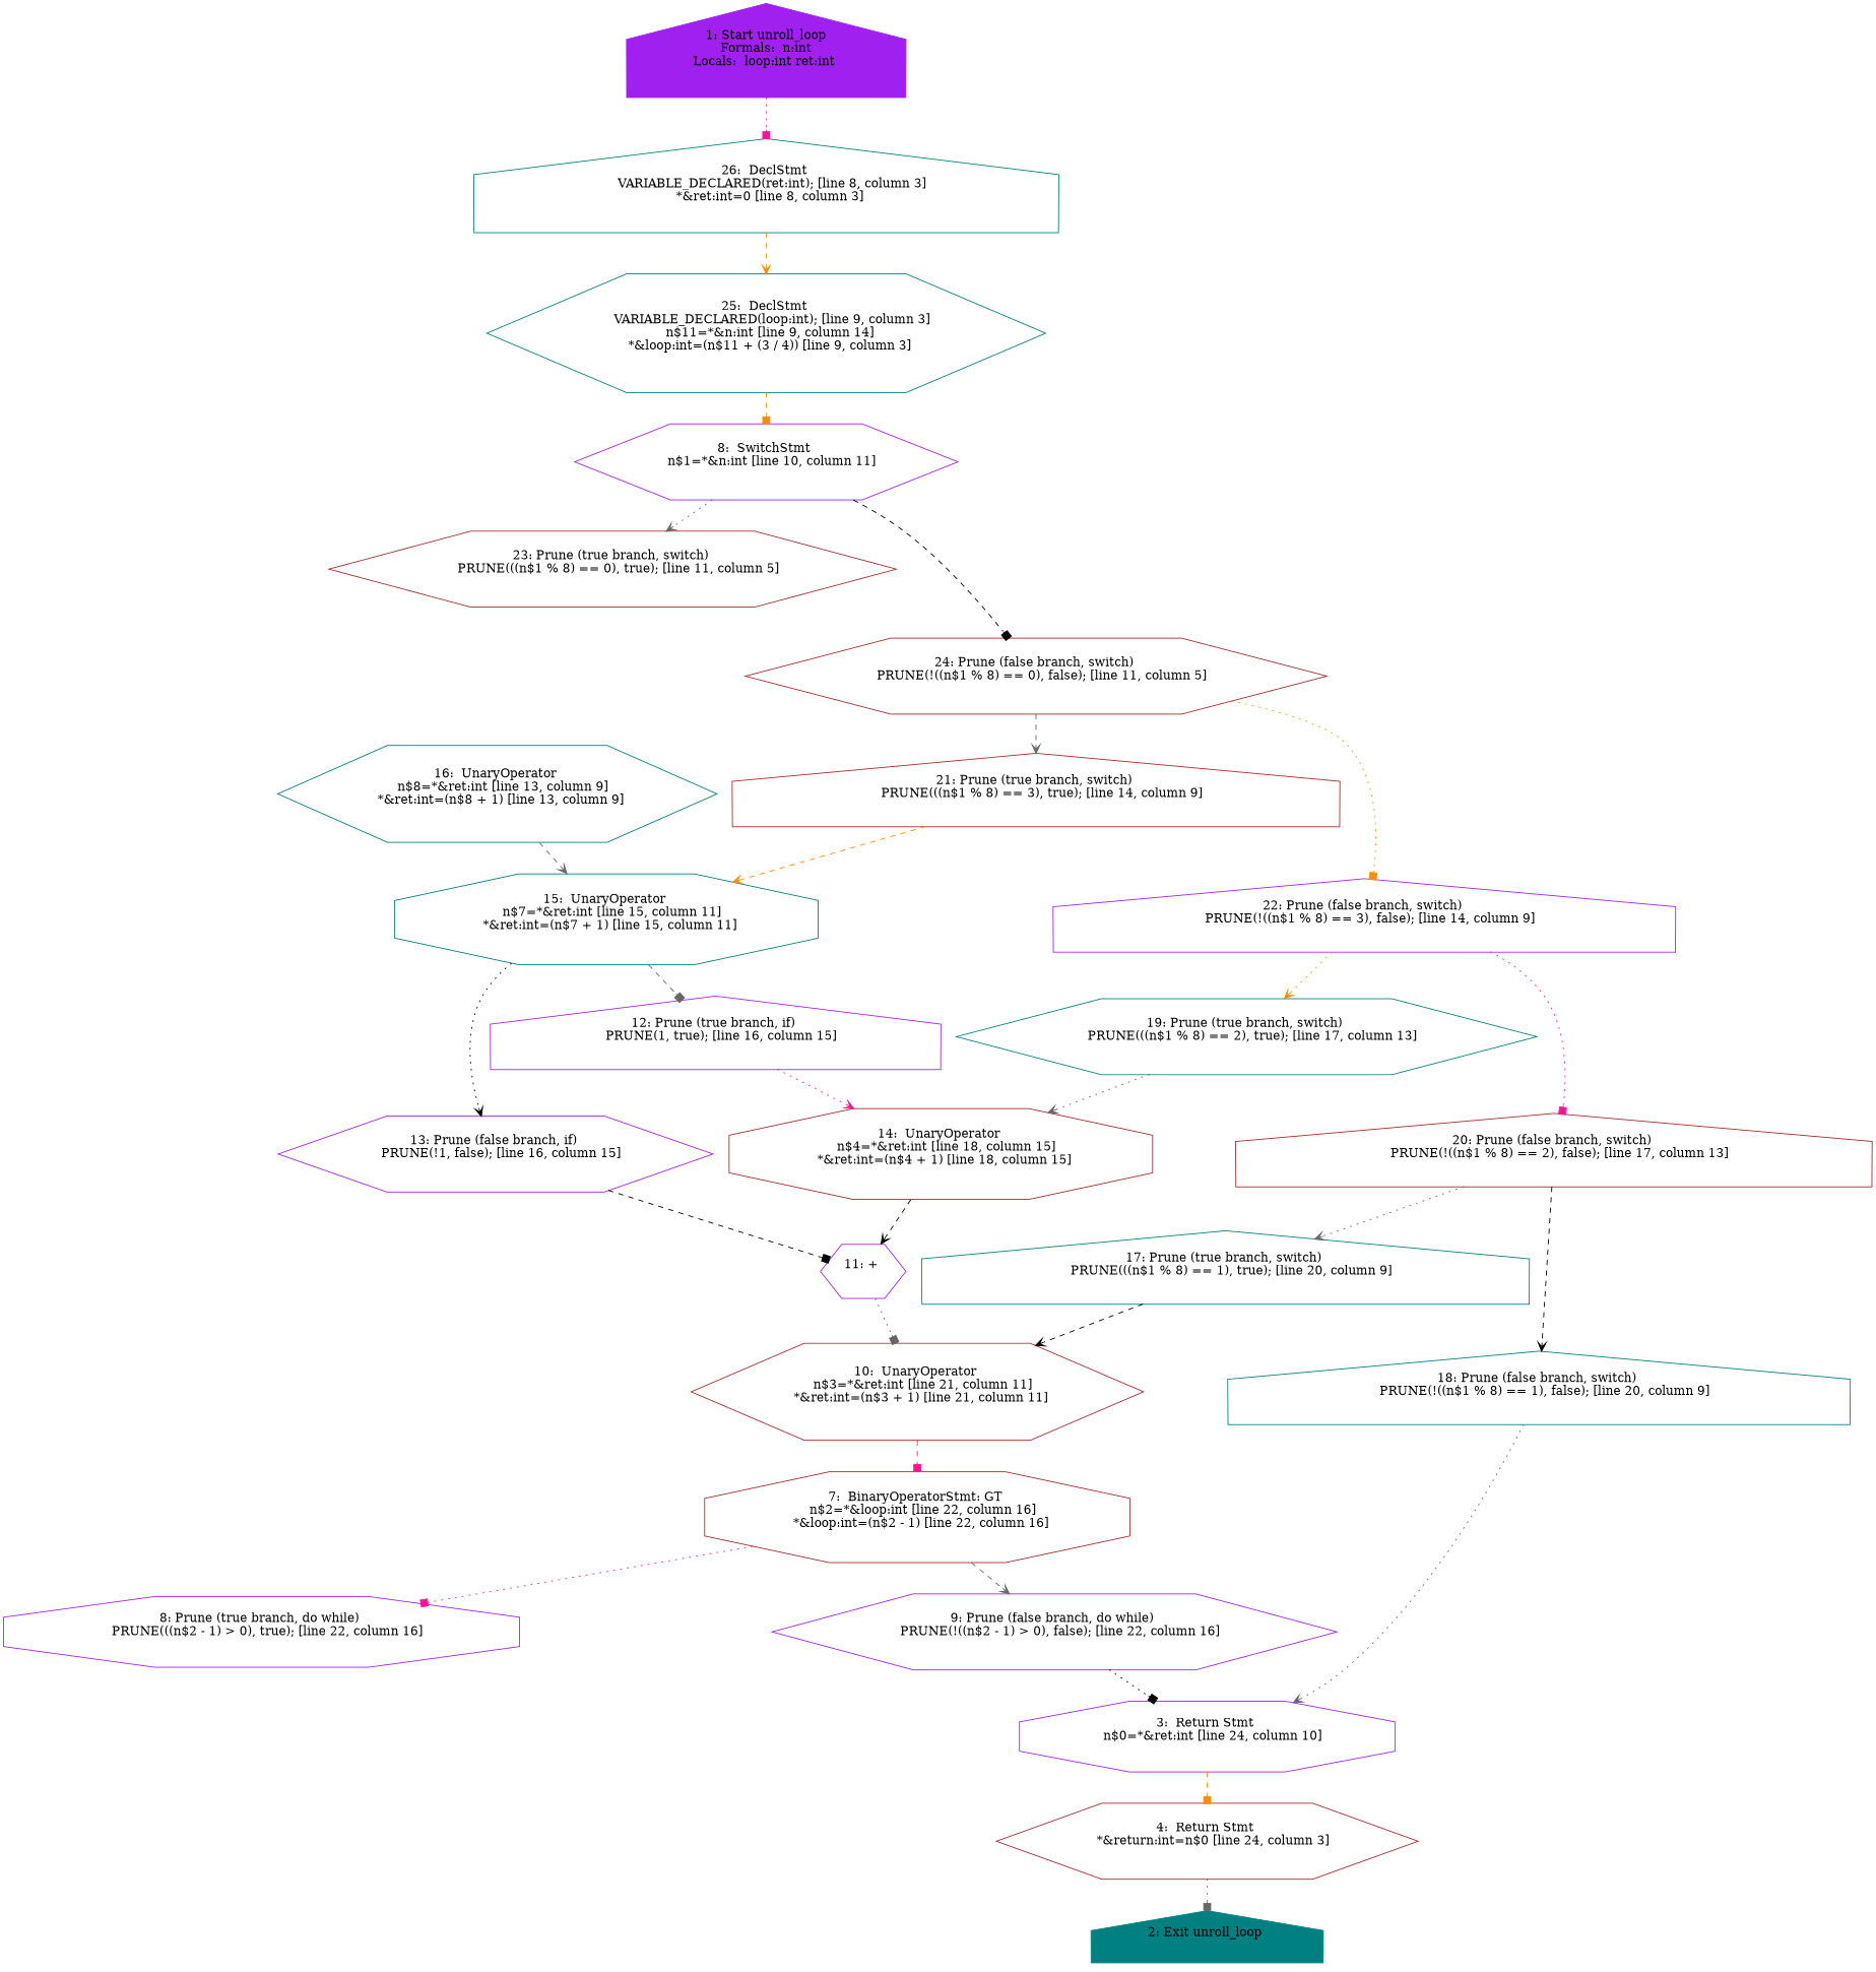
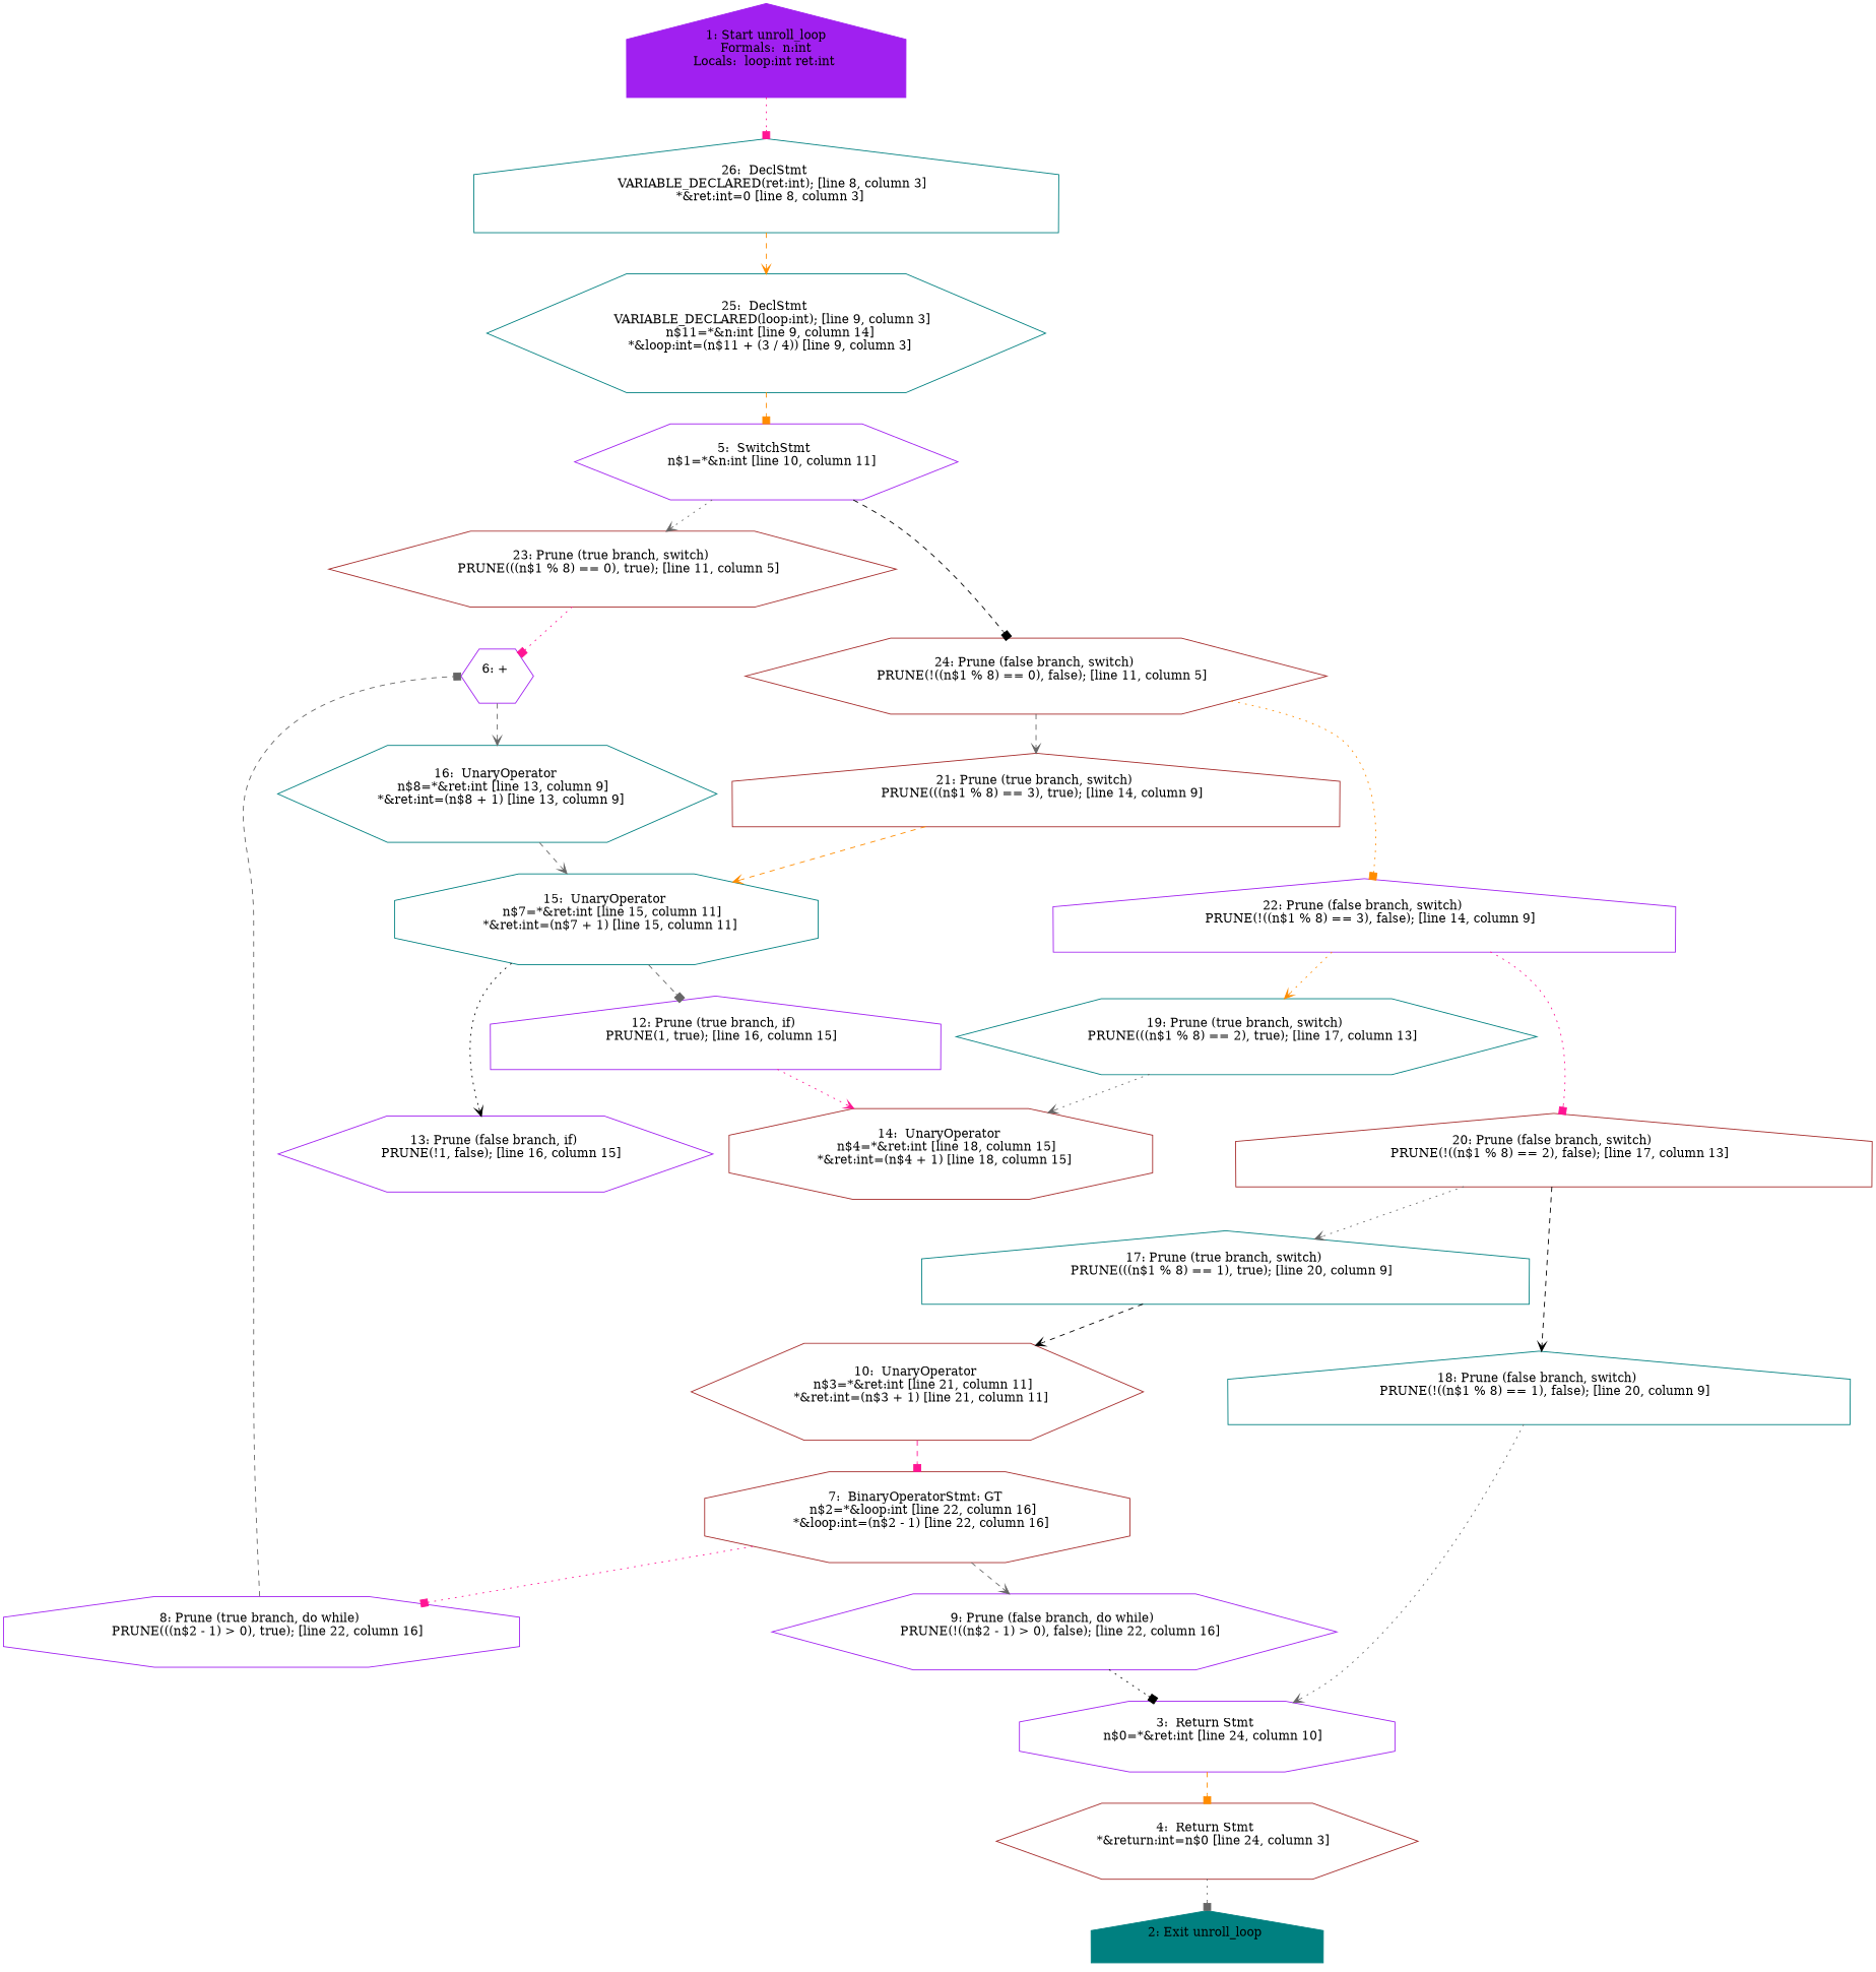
  digraph {
    node [color=purple shape=hexagon]
    edge [arrowhead=vee color=gray40 style=dashed]
    n1 [label="1: Start unroll_loop\nFormals:  n:int\nLocals:  loop:int ret:int \n  " shape=house style=filled]
    n2 [color=teal label="26:  DeclStmt \n   VARIABLE_DECLARED(ret:int); [line 8, column 3]\n  *&ret:int=0 [line 8, column 3]\n " shape=house]
    n3 [color=teal label="25:  DeclStmt \n   VARIABLE_DECLARED(loop:int); [line 9, column 3]\n  n$11=*&n:int [line 9, column 14]\n  *&loop:int=(n$11 + (3 / 4)) [line 9, column 3]\n "]
-   n4 [label="8:  SwitchStmt \n   n$1=*&n:int [line 10, column 11]\n "]
+   n4 [label="5:  SwitchStmt \n   n$1=*&n:int [line 10, column 11]\n "]
    n5 [color=teal label="2: Exit unroll_loop \n  " shape=house style=filled]
    n6 [label="3:  Return Stmt \n   n$0=*&ret:int [line 24, column 10]\n " shape=octagon]
    n7 [color=brown label="4:  Return Stmt \n   *&return:int=n$0 [line 24, column 3]\n "]
    n8 [color=brown label="23: Prune (true branch, switch) \n   PRUNE(((n$1 % 8) == 0), true); [line 11, column 5]\n "]
    n9 [color=brown label="24: Prune (false branch, switch) \n   PRUNE(!((n$1 % 8) == 0), false); [line 11, column 5]\n "]
+   n10 [label="6: + \n  "]
    n11 [color=brown label="21: Prune (true branch, switch) \n   PRUNE(((n$1 % 8) == 3), true); [line 14, column 9]\n " shape=house]
    n12 [label="22: Prune (false branch, switch) \n   PRUNE(!((n$1 % 8) == 3), false); [line 14, column 9]\n " shape=house]
    n13 [color=teal label="16:  UnaryOperator \n   n$8=*&ret:int [line 13, column 9]\n  *&ret:int=(n$8 + 1) [line 13, column 9]\n "]
    n14 [color=teal label="15:  UnaryOperator \n   n$7=*&ret:int [line 15, column 11]\n  *&ret:int=(n$7 + 1) [line 15, column 11]\n " shape=octagon]
    n15 [color=teal label="19: Prune (true branch, switch) \n   PRUNE(((n$1 % 8) == 2), true); [line 17, column 13]\n "]
    n16 [color=brown label="20: Prune (false branch, switch) \n   PRUNE(!((n$1 % 8) == 2), false); [line 17, column 13]\n " shape=house]
    n17 [label="12: Prune (true branch, if) \n   PRUNE(1, true); [line 16, column 15]\n " shape=house]
    n18 [label="13: Prune (false branch, if) \n   PRUNE(!1, false); [line 16, column 15]\n "]
    n19 [color=brown label="7:  BinaryOperatorStmt: GT \n   n$2=*&loop:int [line 22, column 16]\n  *&loop:int=(n$2 - 1) [line 22, column 16]\n " shape=octagon]
    n20 [label="8: Prune (true branch, do while) \n   PRUNE(((n$2 - 1) > 0), true); [line 22, column 16]\n " shape=octagon]
    n21 [label="9: Prune (false branch, do while) \n   PRUNE(!((n$2 - 1) > 0), false); [line 22, column 16]\n "]
    n22 [color=brown label="10:  UnaryOperator \n   n$3=*&ret:int [line 21, column 11]\n  *&ret:int=(n$3 + 1) [line 21, column 11]\n "]
-   n23 [label="11: + \n  "]
    n24 [color=brown label="14:  UnaryOperator \n   n$4=*&ret:int [line 18, column 15]\n  *&ret:int=(n$4 + 1) [line 18, column 15]\n " shape=octagon]
    n25 [color=teal label="17: Prune (true branch, switch) \n   PRUNE(((n$1 % 8) == 1), true); [line 20, column 9]\n " shape=house]
    n26 [color=teal label="18: Prune (false branch, switch) \n   PRUNE(!((n$1 % 8) == 1), false); [line 20, column 9]\n " shape=house]
    n1 -> n2 [arrowhead=box color=deeppink style=dotted]
    n2 -> n3 [color=darkorange]
    n3 -> n4 [arrowhead=box color=darkorange]
    n4 -> n8 [style=dotted]
    n4 -> n9 [arrowhead=box color=black]
    n6 -> n7 [arrowhead=box color=darkorange]
    n7 -> n5 [arrowhead=box style=dotted]
+   n8 -> n10 [arrowhead=box color=deeppink style=dotted]
    n9 -> n11
    n9 -> n12 [arrowhead=box color=darkorange style=dotted]
+   n10 -> n13
    n11 -> n14 [color=darkorange]
    n12 -> n15 [color=darkorange style=dotted]
    n12 -> n16 [arrowhead=box color=deeppink style=dotted]
    n13 -> n14
    n14 -> n17 [arrowhead=box]
    n14 -> n18 [color=black style=dotted]
    n15 -> n24 [style=dotted]
    n16 -> n25 [style=dotted]
    n16 -> n26 [color=black]
    n17 -> n24 [color=deeppink style=dotted]
-   n18 -> n23 [arrowhead=box color=black]
    n19 -> n20 [arrowhead=box color=deeppink style=dotted]
    n19 -> n21
+   n20 -> n10 [arrowhead=box]
    n21 -> n6 [arrowhead=box color=black style=dotted]
    n22 -> n19 [arrowhead=box color=deeppink]
-   n23 -> n22 [arrowhead=box style=dotted]
-   n24 -> n23 [color=black]
    n25 -> n22 [color=black]
    n26 -> n6 [style=dotted]
  }
